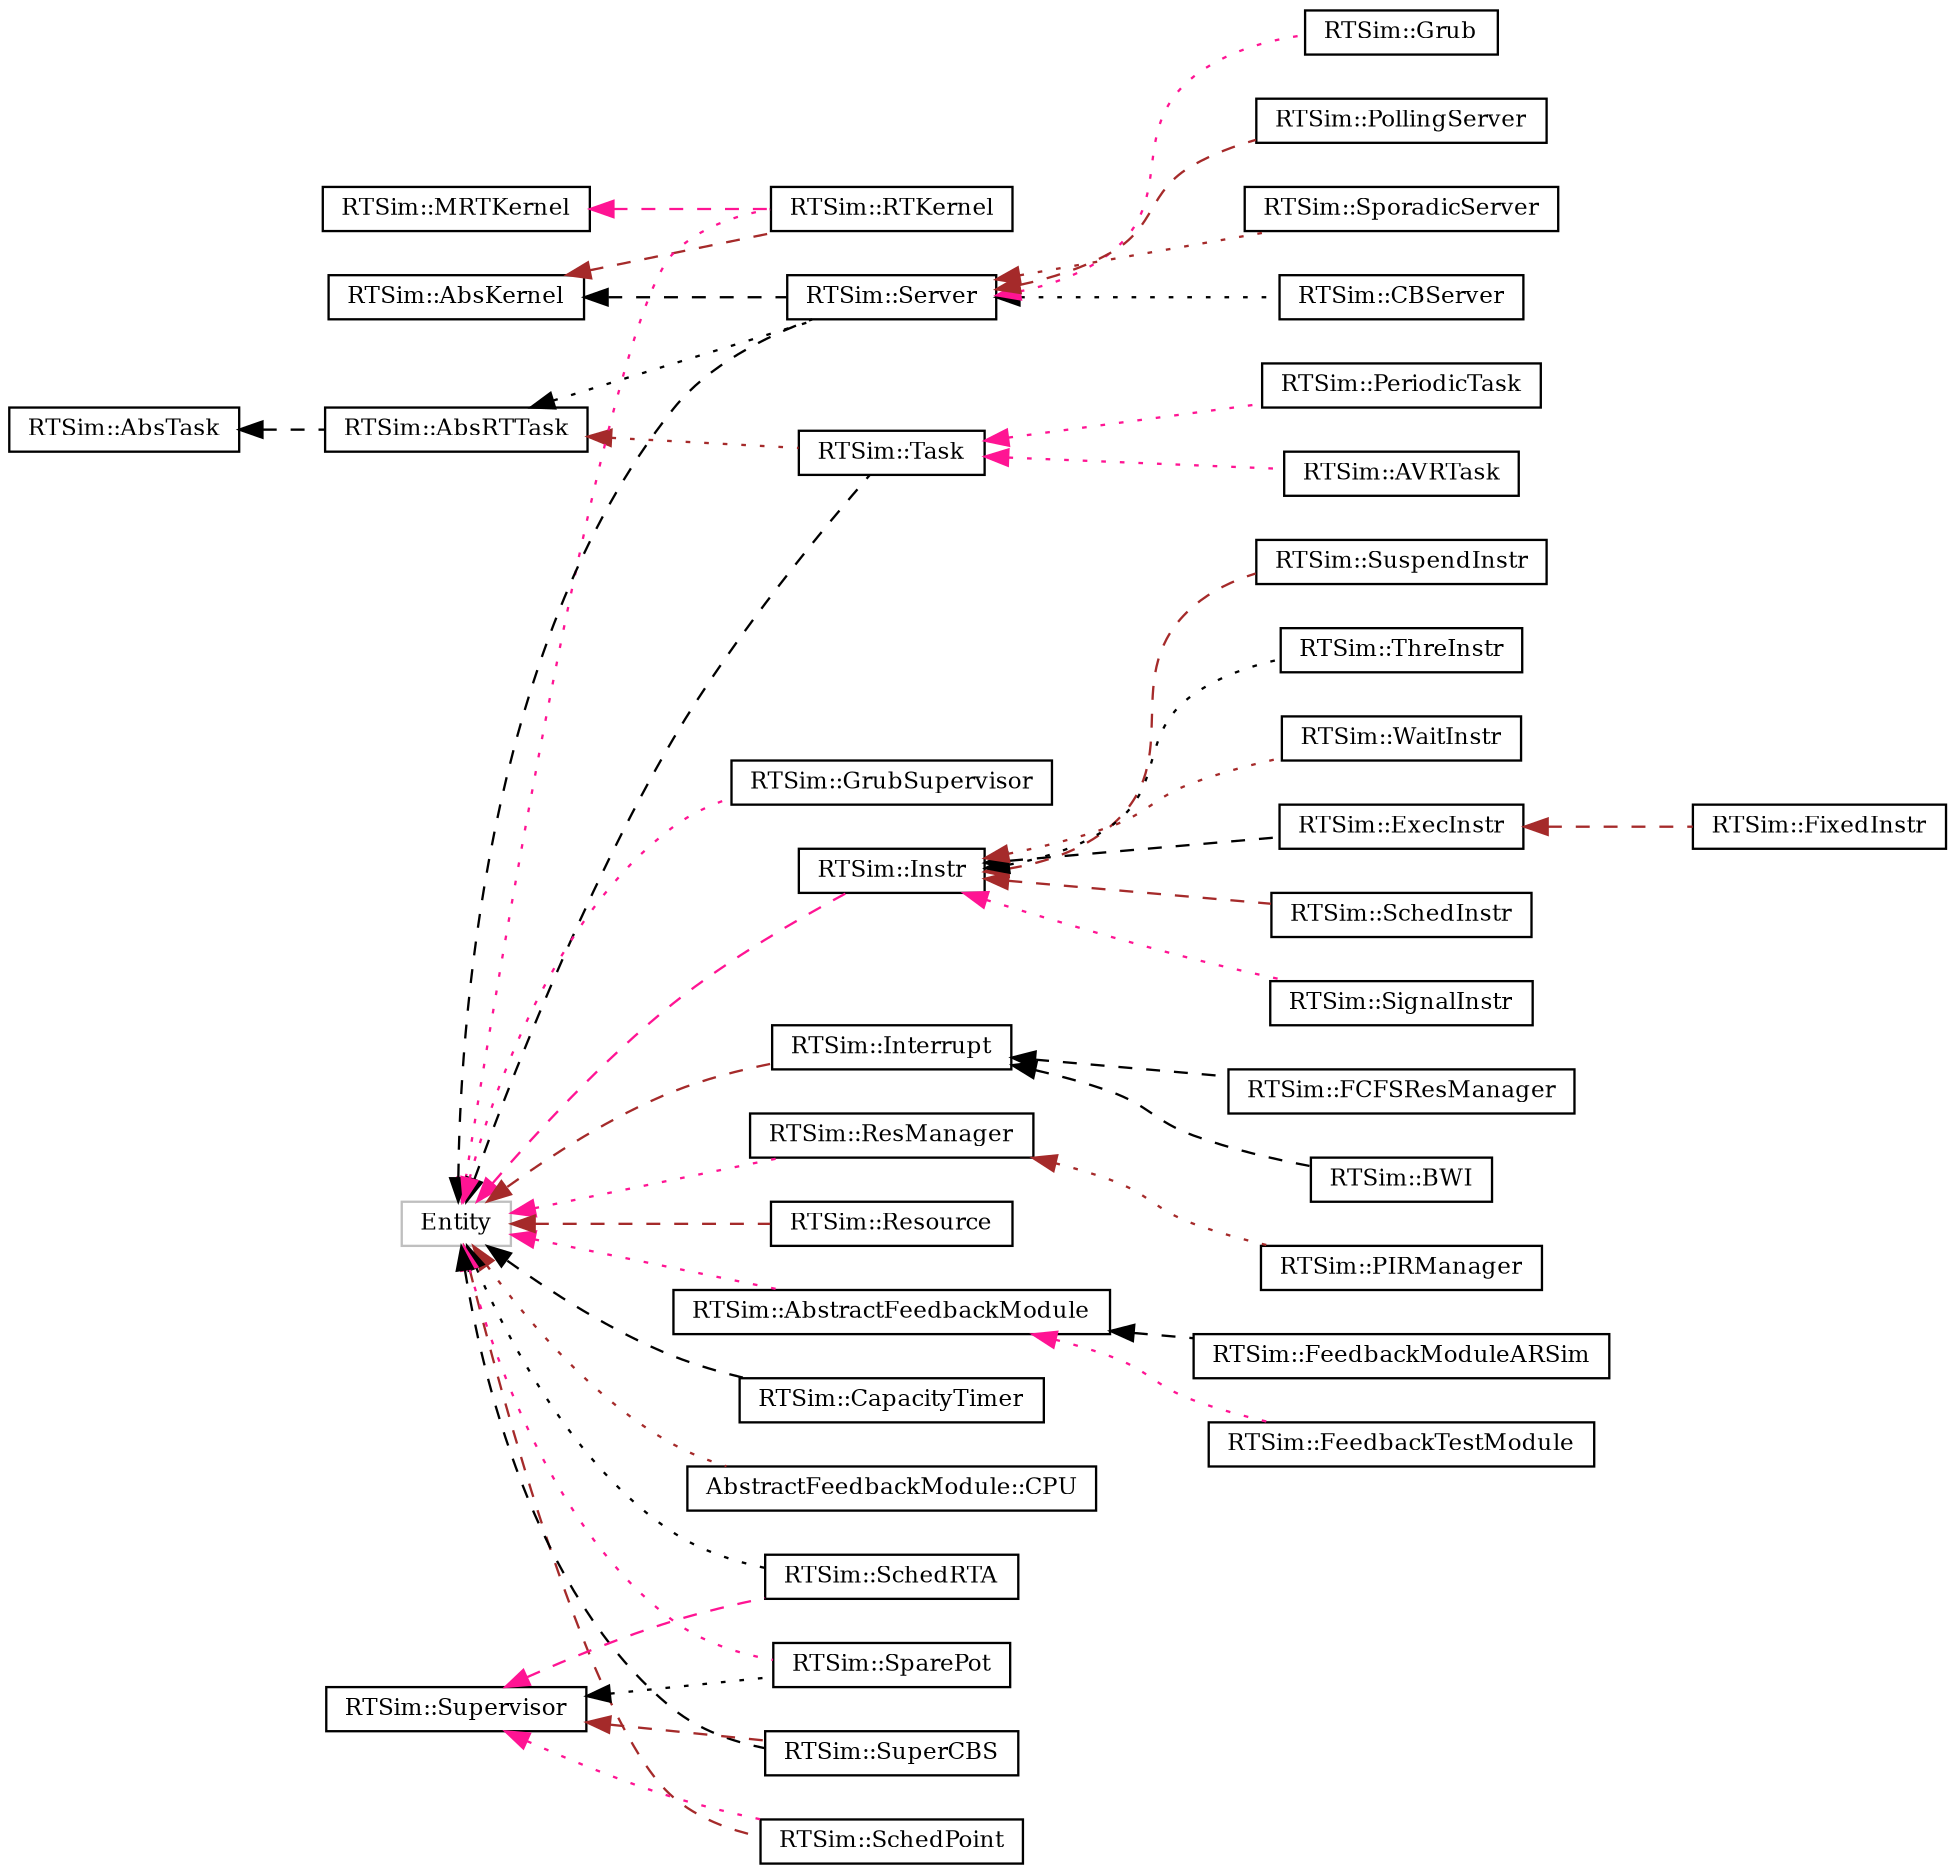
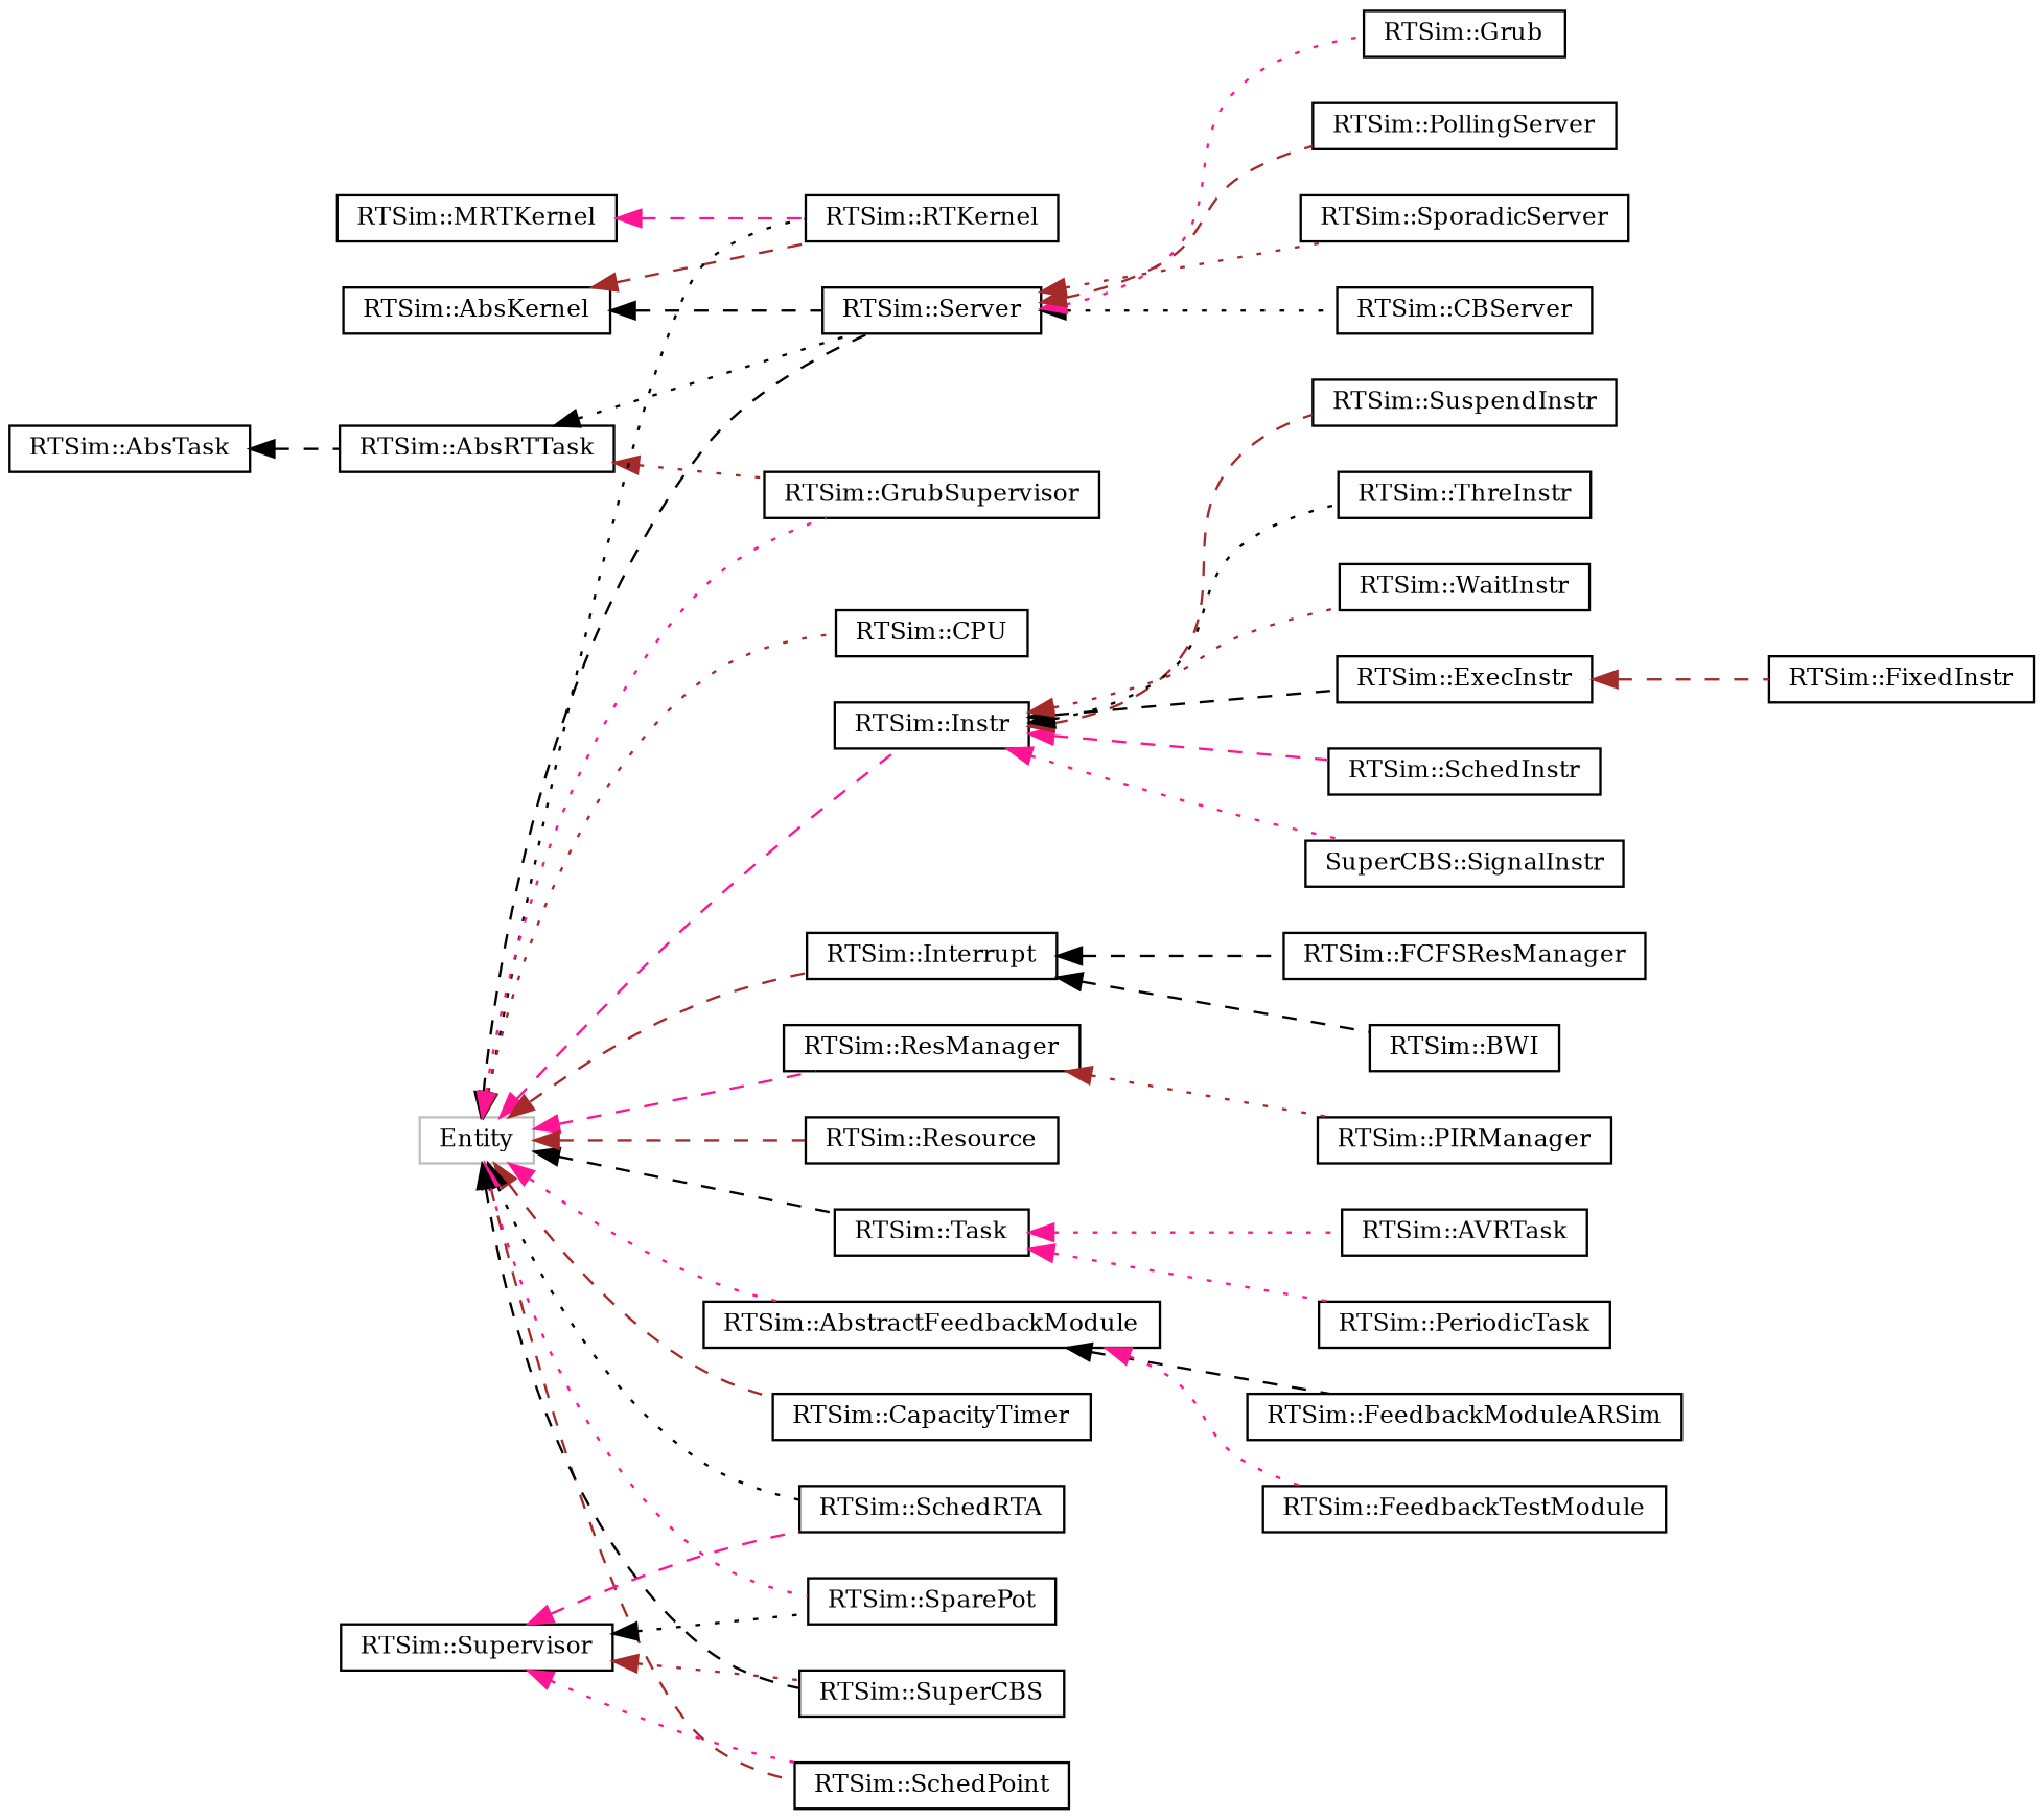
  digraph {
    fontname="DejaVu Serif"
    rankdir=LR
    node [color=black fillcolor=white fontname="DejaVu Serif" fontsize=10 shape=record style=filled]
    edge [color=black dir=back fontname="DejaVu Serif" fontsize=10 labelfontname=Helvetica labelfontsize=10 style=dotted]
    n1 [height=0.2 label="RTSim::AbsKernel" width=0.4]
    n2 [height=0.2 label="RTSim::RTKernel" width=0.4]
    n3 [height=0.2 label="RTSim::Server" width=0.4]
    n4 [height=0.2 label="RTSim::CBServer" width=0.4]
    n5 [height=0.2 label="RTSim::Grub" width=0.4]
    n6 [height=0.2 label="RTSim::PollingServer" width=0.4]
    n7 [height=0.2 label="RTSim::SporadicServer" width=0.4]
    n8 [height=0.2 label="RTSim::MRTKernel" width=0.4]
    n9 [height=0.2 label="RTSim::AbsTask" width=0.4]
    n10 [height=0.2 label="RTSim::AbsRTTask" width=0.4]
    n11 [height=0.2 label="RTSim::Task" width=0.4]
    n12 [height=0.2 label="RTSim::AVRTask" width=0.4]
    n13 [height=0.2 label="RTSim::PeriodicTask" width=0.4]
    n14 [color=grey75 height=0.2 label=Entity width=0.4]
    n15 [height=0.2 label="RTSim::AbstractFeedbackModule" width=0.4]
    n16 [height=0.2 label="RTSim::CapacityTimer" width=0.4]
-   n17 [height=0.2 label="AbstractFeedbackModule::CPU" width=0.4]
+   n17 [height=0.2 label="RTSim::CPU" width=0.4]
    n18 [height=0.2 label="RTSim::GrubSupervisor" width=0.4]
    n19 [height=0.2 label="RTSim::Instr" width=0.4]
    n20 [height=0.2 label="RTSim::Interrupt" width=0.4]
    n21 [height=0.2 label="RTSim::ResManager" width=0.4]
    n22 [height=0.2 label="RTSim::Resource" width=0.4]
    n23 [height=0.2 label="RTSim::SchedPoint" width=0.4]
    n24 [height=0.2 label="RTSim::SchedRTA" width=0.4]
    n25 [height=0.2 label="RTSim::SparePot" width=0.4]
    n26 [height=0.2 label="RTSim::SuperCBS" width=0.4]
    n27 [height=0.2 label="RTSim::FeedbackModuleARSim" width=0.4]
    n28 [height=0.2 label="RTSim::FeedbackTestModule" width=0.4]
    n29 [height=0.2 label="RTSim::ExecInstr" width=0.4]
    n30 [height=0.2 label="RTSim::SchedInstr" width=0.4]
-   n31 [height=0.2 label="RTSim::SignalInstr" width=0.4]
+   n31 [height=0.2 label="SuperCBS::SignalInstr" width=0.4]
    n32 [height=0.2 label="RTSim::SuspendInstr" width=0.4]
    n33 [height=0.2 label="RTSim::ThreInstr" width=0.4]
    n34 [height=0.2 label="RTSim::WaitInstr" width=0.4]
    n35 [height=0.2 label="RTSim::BWI" width=0.4]
    n36 [height=0.2 label="RTSim::FCFSResManager" width=0.4]
    n37 [height=0.2 label="RTSim::PIRManager" width=0.4]
    n38 [height=0.2 label="RTSim::FixedInstr" width=0.4]
    n39 [height=0.2 label="RTSim::Supervisor" width=0.4]
    n1 -> n2 [color=brown style=dashed]
    n1 -> n3 [style=dashed]
    n3 -> n4
    n3 -> n5 [color=deeppink]
    n3 -> n6 [color=brown style=dashed]
    n3 -> n7 [color=brown]
    n8 -> n2 [color=deeppink style=dashed]
    n9 -> n10 [style=dashed]
    n10 -> n3
-   n10 -> n11 [color=brown]
+   n10 -> n18 [color=brown]
    n11 -> n12 [color=deeppink]
    n11 -> n13 [color=deeppink]
-   n14 -> n2 [color=deeppink]
+   n14 -> n2
    n14 -> n3 [style=dashed]
    n14 -> n11 [style=dashed]
    n14 -> n15 [color=deeppink]
-   n14 -> n16 [style=dashed]
+   n14 -> n16 [color=brown style=dashed]
    n14 -> n17 [color=brown]
    n14 -> n18 [color=deeppink]
    n14 -> n19 [color=deeppink style=dashed]
    n14 -> n20 [color=brown style=dashed]
-   n14 -> n21 [color=deeppink]
+   n14 -> n21 [color=deeppink style=dashed]
    n14 -> n22 [color=brown style=dashed]
    n14 -> n23 [color=brown style=dashed]
    n14 -> n24
    n14 -> n25 [color=deeppink]
    n14 -> n26 [style=dashed]
    n15 -> n27 [style=dashed]
    n15 -> n28 [color=deeppink]
    n19 -> n29 [style=dashed]
-   n19 -> n30 [color=brown style=dashed]
+   n19 -> n30 [color=deeppink style=dashed]
    n19 -> n31 [color=deeppink]
    n19 -> n32 [color=brown style=dashed]
    n19 -> n33
    n19 -> n34 [color=brown]
    n20 -> n35 [style=dashed]
    n20 -> n36 [style=dashed]
    n21 -> n37 [color=brown]
    n29 -> n38 [color=brown style=dashed]
    n39 -> n23 [color=deeppink]
    n39 -> n24 [color=deeppink style=dashed]
    n39 -> n25
-   n39 -> n26 [color=brown style=dashed]
+   n39 -> n26 [color=brown]
  }
